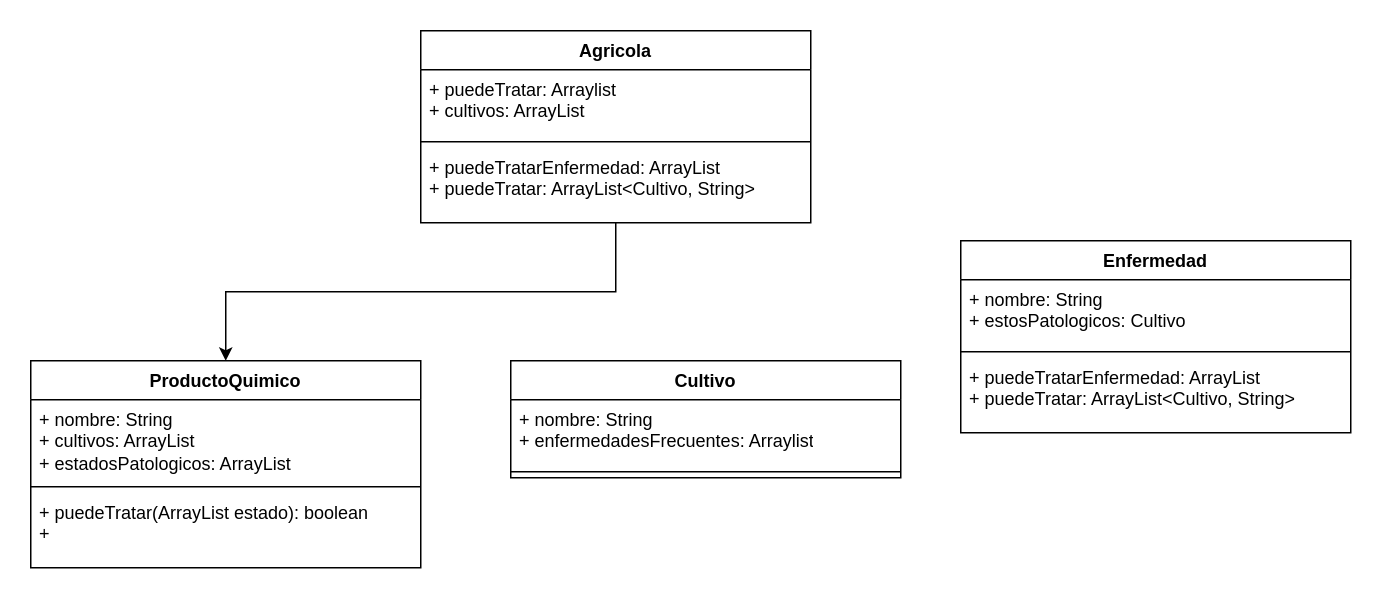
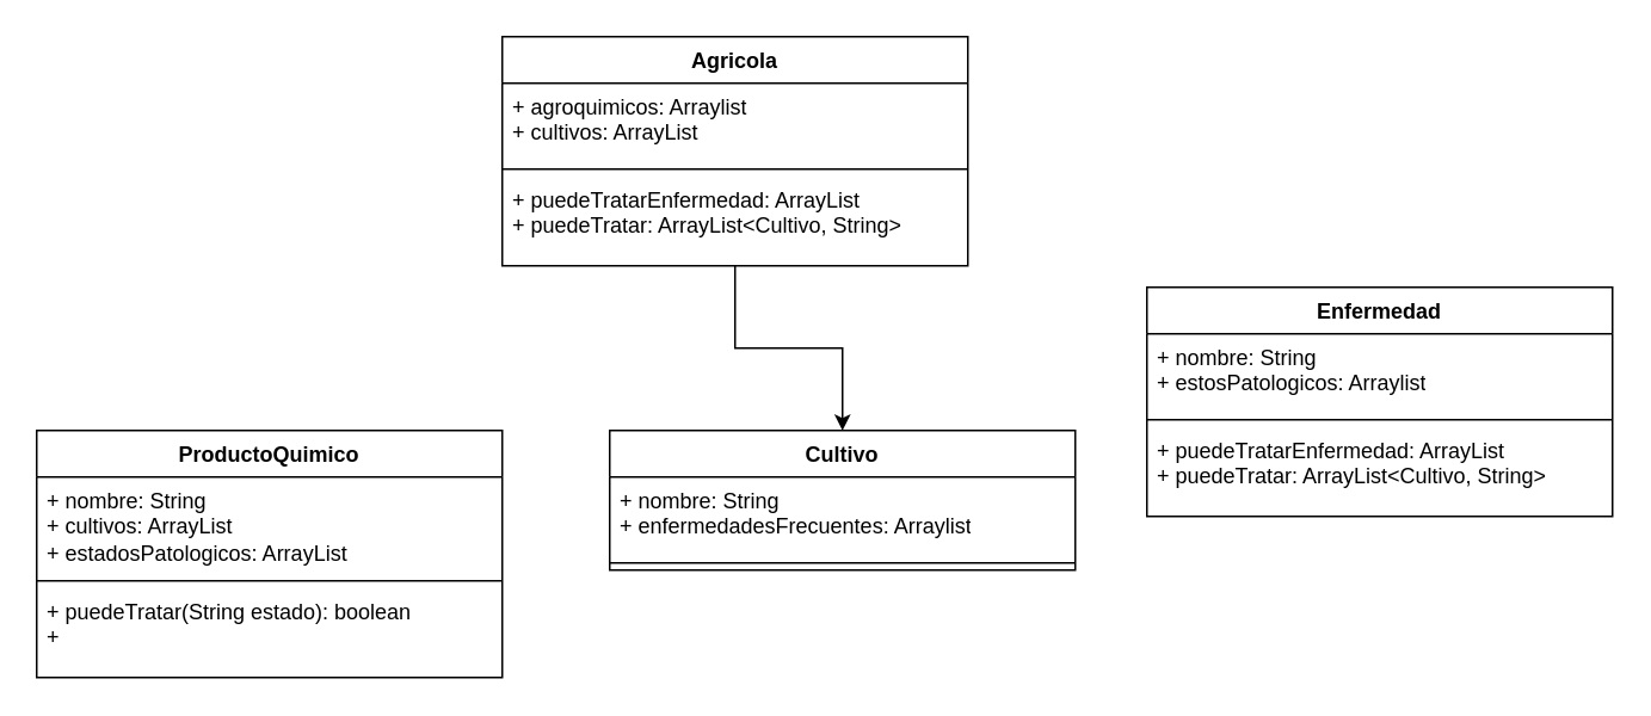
  <mxCell id="0" />
  <mxCell id="1" parent="0" />
- <mxCell id="2" value="" style="edgeStyle=orthogonalEdgeStyle;rounded=0;orthogonalLoop=1;jettySize=auto;html=1;" edge="1" parent="1" source="4" target="8"><mxGeometry relative="1" as="geometry" /></mxCell>
+ <mxCell id="3" value="" style="edgeStyle=orthogonalEdgeStyle;rounded=0;orthogonalLoop=1;jettySize=auto;html=1;" edge="1" parent="1" source="4" target="16"><mxGeometry relative="1" as="geometry" /></mxCell>
  <mxCell id="4" value="Agricola" style="swimlane;fontStyle=1;align=center;verticalAlign=top;childLayout=stackLayout;horizontal=1;startSize=26;horizontalStack=0;resizeParent=1;resizeParentMax=0;resizeLast=0;collapsible=1;marginBottom=0;whiteSpace=wrap;html=1;" vertex="1" parent="1"><mxGeometry x="280" y="20" width="260" height="128" as="geometry" /></mxCell>
- <mxCell id="5" value="+ puedeTratar: Arraylist&lt;br&gt;+ cultivos: ArrayList" style="text;strokeColor=none;fillColor=none;align=left;verticalAlign=top;spacingLeft=4;spacingRight=4;overflow=hidden;rotatable=0;points=[[0,0.5],[1,0.5]];portConstraint=eastwest;whiteSpace=wrap;html=1;" vertex="1" parent="4"><mxGeometry y="26" width="260" height="44" as="geometry" /></mxCell>
+ <mxCell id="5" value="+ agroquimicos: Arraylist&lt;br&gt;+ cultivos: ArrayList" style="text;strokeColor=none;fillColor=none;align=left;verticalAlign=top;spacingLeft=4;spacingRight=4;overflow=hidden;rotatable=0;points=[[0,0.5],[1,0.5]];portConstraint=eastwest;whiteSpace=wrap;html=1;" vertex="1" parent="4"><mxGeometry y="26" width="260" height="44" as="geometry" /></mxCell>
  <mxCell id="6" value="" style="line;strokeWidth=1;fillColor=none;align=left;verticalAlign=middle;spacingTop=-1;spacingLeft=3;spacingRight=3;rotatable=0;labelPosition=right;points=[];portConstraint=eastwest;strokeColor=inherit;" vertex="1" parent="4"><mxGeometry y="70" width="260" height="8" as="geometry" /></mxCell>
  <mxCell id="7" value="+ puedeTratarEnfermedad: ArrayList&lt;br&gt;+ puedeTratar: ArrayList&amp;lt;Cultivo, String&amp;gt;" style="text;strokeColor=none;fillColor=none;align=left;verticalAlign=top;spacingLeft=4;spacingRight=4;overflow=hidden;rotatable=0;points=[[0,0.5],[1,0.5]];portConstraint=eastwest;whiteSpace=wrap;html=1;" vertex="1" parent="4"><mxGeometry y="78" width="260" height="50" as="geometry" /></mxCell>
  <mxCell id="8" value="ProductoQuimico" style="swimlane;fontStyle=1;align=center;verticalAlign=top;childLayout=stackLayout;horizontal=1;startSize=26;horizontalStack=0;resizeParent=1;resizeParentMax=0;resizeLast=0;collapsible=1;marginBottom=0;whiteSpace=wrap;html=1;" vertex="1" parent="1"><mxGeometry x="20" y="240" width="260" height="138" as="geometry" /></mxCell>
  <mxCell id="9" value="+ nombre: String&lt;br&gt;+ cultivos: ArrayList&lt;br&gt;+ estadosPatologicos: ArrayList" style="text;strokeColor=none;fillColor=none;align=left;verticalAlign=top;spacingLeft=4;spacingRight=4;overflow=hidden;rotatable=0;points=[[0,0.5],[1,0.5]];portConstraint=eastwest;whiteSpace=wrap;html=1;" vertex="1" parent="8"><mxGeometry y="26" width="260" height="54" as="geometry" /></mxCell>
  <mxCell id="10" value="" style="line;strokeWidth=1;fillColor=none;align=left;verticalAlign=middle;spacingTop=-1;spacingLeft=3;spacingRight=3;rotatable=0;labelPosition=right;points=[];portConstraint=eastwest;strokeColor=inherit;" vertex="1" parent="8"><mxGeometry y="80" width="260" height="8" as="geometry" /></mxCell>
- <mxCell id="11" value="+ puedeTratar(ArrayList estado): boolean&lt;br&gt;+&amp;nbsp;" style="text;strokeColor=none;fillColor=none;align=left;verticalAlign=top;spacingLeft=4;spacingRight=4;overflow=hidden;rotatable=0;points=[[0,0.5],[1,0.5]];portConstraint=eastwest;whiteSpace=wrap;html=1;" vertex="1" parent="8"><mxGeometry y="88" width="260" height="50" as="geometry" /></mxCell>
+ <mxCell id="11" value="+ puedeTratar(String estado): boolean&lt;br&gt;+&amp;nbsp;" style="text;strokeColor=none;fillColor=none;align=left;verticalAlign=top;spacingLeft=4;spacingRight=4;overflow=hidden;rotatable=0;points=[[0,0.5],[1,0.5]];portConstraint=eastwest;whiteSpace=wrap;html=1;" vertex="1" parent="8"><mxGeometry y="88" width="260" height="50" as="geometry" /></mxCell>
  <mxCell id="12" value="Enfermedad" style="swimlane;fontStyle=1;align=center;verticalAlign=top;childLayout=stackLayout;horizontal=1;startSize=26;horizontalStack=0;resizeParent=1;resizeParentMax=0;resizeLast=0;collapsible=1;marginBottom=0;whiteSpace=wrap;html=1;" vertex="1" parent="1"><mxGeometry x="640" y="160" width="260" height="128" as="geometry" /></mxCell>
- <mxCell id="13" value="+ nombre: String&lt;br&gt;+ estosPatologicos: Cultivo" style="text;strokeColor=none;fillColor=none;align=left;verticalAlign=top;spacingLeft=4;spacingRight=4;overflow=hidden;rotatable=0;points=[[0,0.5],[1,0.5]];portConstraint=eastwest;whiteSpace=wrap;html=1;" vertex="1" parent="12"><mxGeometry y="26" width="260" height="44" as="geometry" /></mxCell>
+ <mxCell id="13" value="+ nombre: String&lt;br&gt;+ estosPatologicos: Arraylist" style="text;strokeColor=none;fillColor=none;align=left;verticalAlign=top;spacingLeft=4;spacingRight=4;overflow=hidden;rotatable=0;points=[[0,0.5],[1,0.5]];portConstraint=eastwest;whiteSpace=wrap;html=1;" vertex="1" parent="12"><mxGeometry y="26" width="260" height="44" as="geometry" /></mxCell>
  <mxCell id="14" value="" style="line;strokeWidth=1;fillColor=none;align=left;verticalAlign=middle;spacingTop=-1;spacingLeft=3;spacingRight=3;rotatable=0;labelPosition=right;points=[];portConstraint=eastwest;strokeColor=inherit;" vertex="1" parent="12"><mxGeometry y="70" width="260" height="8" as="geometry" /></mxCell>
  <mxCell id="15" value="+ puedeTratarEnfermedad: ArrayList&lt;br&gt;+ puedeTratar: ArrayList&amp;lt;Cultivo, String&amp;gt;" style="text;strokeColor=none;fillColor=none;align=left;verticalAlign=top;spacingLeft=4;spacingRight=4;overflow=hidden;rotatable=0;points=[[0,0.5],[1,0.5]];portConstraint=eastwest;whiteSpace=wrap;html=1;" vertex="1" parent="12"><mxGeometry y="78" width="260" height="50" as="geometry" /></mxCell>
  <mxCell id="16" value="Cultivo" style="swimlane;fontStyle=1;align=center;verticalAlign=top;childLayout=stackLayout;horizontal=1;startSize=26;horizontalStack=0;resizeParent=1;resizeParentMax=0;resizeLast=0;collapsible=1;marginBottom=0;whiteSpace=wrap;html=1;" vertex="1" parent="1"><mxGeometry x="340" y="240" width="260" height="78" as="geometry" /></mxCell>
  <mxCell id="17" value="+ nombre: String&amp;nbsp;&lt;br&gt;+ enfermedadesFrecuentes: Arraylist" style="text;strokeColor=none;fillColor=none;align=left;verticalAlign=top;spacingLeft=4;spacingRight=4;overflow=hidden;rotatable=0;points=[[0,0.5],[1,0.5]];portConstraint=eastwest;whiteSpace=wrap;html=1;" vertex="1" parent="16"><mxGeometry y="26" width="260" height="44" as="geometry" /></mxCell>
  <mxCell id="18" value="" style="line;strokeWidth=1;fillColor=none;align=left;verticalAlign=middle;spacingTop=-1;spacingLeft=3;spacingRight=3;rotatable=0;labelPosition=right;points=[];portConstraint=eastwest;strokeColor=inherit;" vertex="1" parent="16"><mxGeometry y="70" width="260" height="8" as="geometry" /></mxCell>
